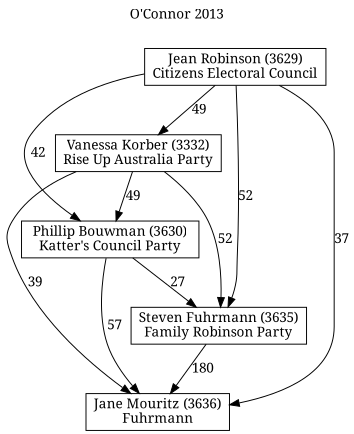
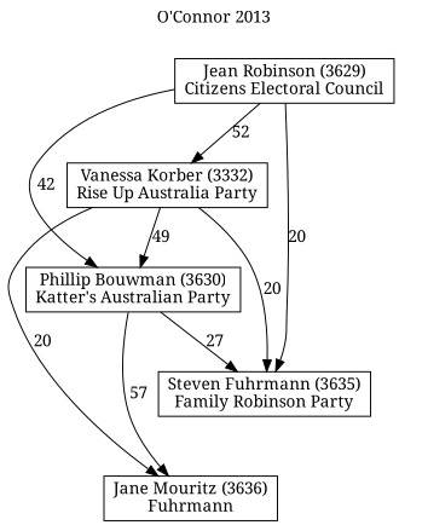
  digraph {
    fontname="Noto Serif"
    label="O'Connor 2013"
    labelloc=t
    mclimit=10
    node [fontname="Noto Serif" shape=box]
    edge [fontname="Noto Serif"]
    n1 [label="Jane Mouritz (3636)\nFuhrmann"]
    n2 [label="Steven Fuhrmann (3635)\nFamily Robinson Party"]
-   n3 [label="Phillip Bouwman (3630)\nKatter's Council Party"]
+   n3 [label="Phillip Bouwman (3630)\nKatter's Australian Party"]
    n4 [label="Vanessa Korber (3332)\nRise Up Australia Party"]
    n5 [label="Jean Robinson (3629)\nCitizens Electoral Council"]
-   n2 -> n1 [label=180]
    n3 -> n1 [label=57]
    n3 -> n2 [label=27]
-   n4 -> n1 [label=39]
-   n4 -> n2 [label=52]
+   n4 -> n1 [label=20]
+   n4 -> n2 [label=20]
    n4 -> n3 [label=49]
-   n5 -> n1 [label=37]
-   n5 -> n2 [label=52]
+   n5 -> n2 [label=20]
    n5 -> n3 [label=42]
-   n5 -> n4 [label=49]
+   n5 -> n4 [label=52]
  }
